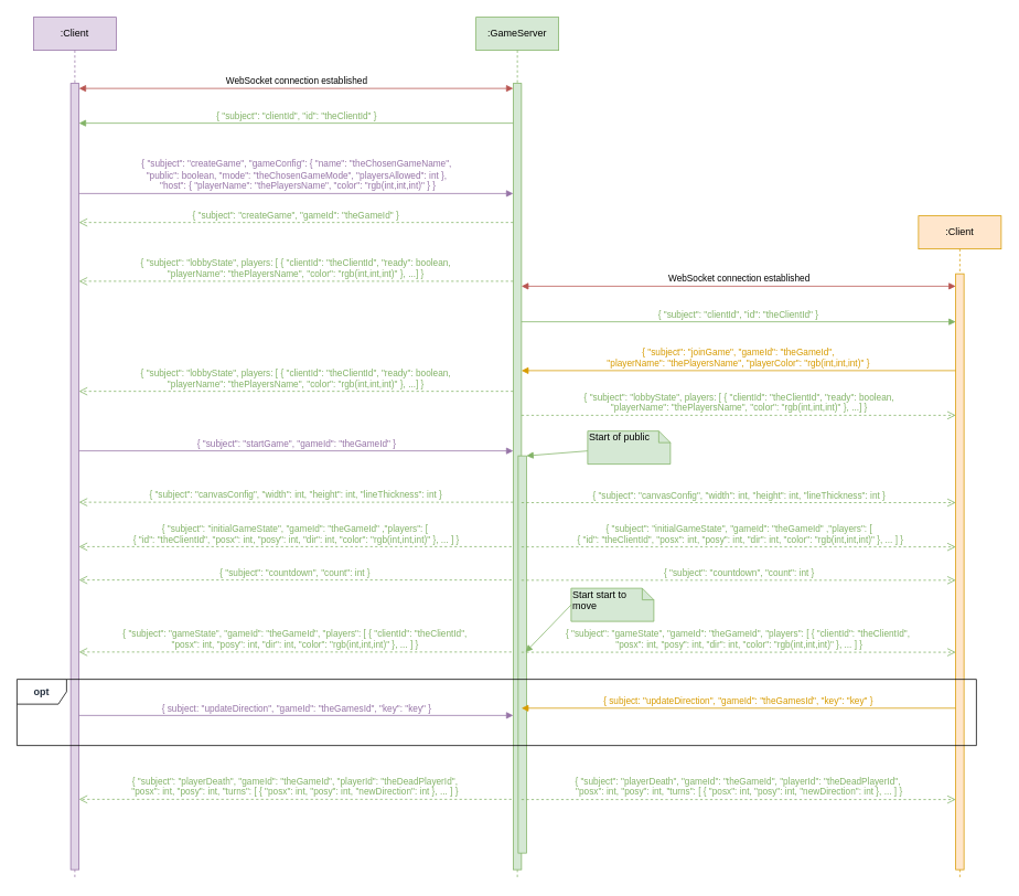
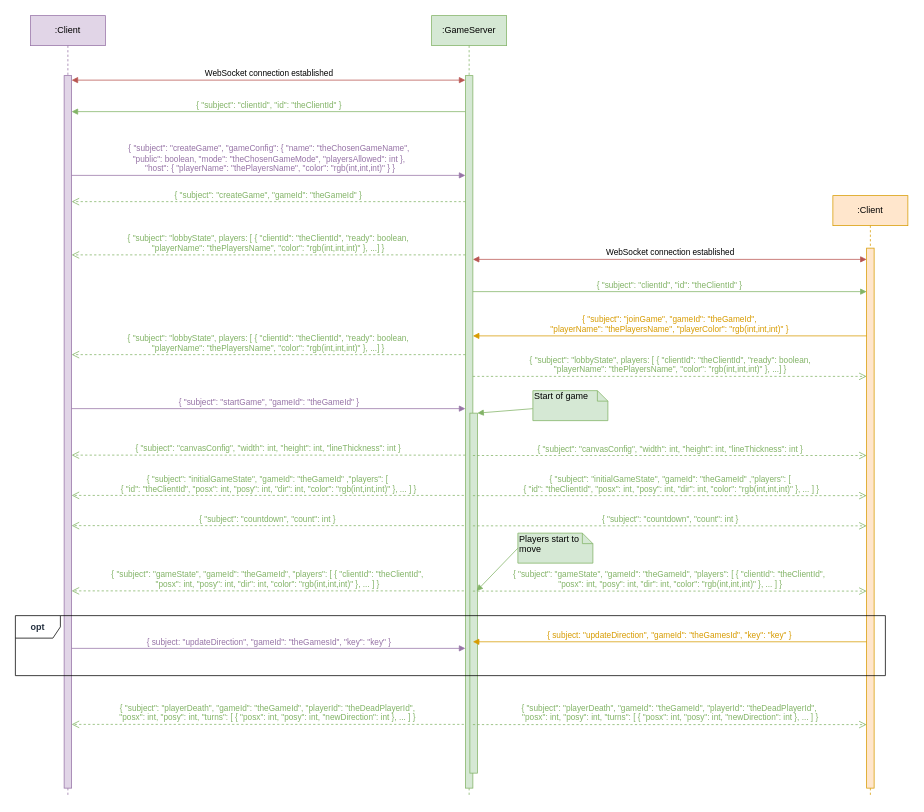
  <mxCell id="0" />
  <mxCell id="1" parent="0" />
  <mxCell id="2" value=":GameServer" style="shape=umlLifeline;perimeter=lifelinePerimeter;whiteSpace=wrap;html=1;container=1;collapsible=0;recursiveResize=0;outlineConnect=0;fillColor=#d5e8d4;strokeColor=#82b366;" vertex="1" parent="1"><mxGeometry x="575" y="20" width="100" height="1040" as="geometry" /></mxCell>
  <mxCell id="3" value="" style="html=1;points=[];perimeter=orthogonalPerimeter;fillColor=#d5e8d4;strokeColor=#82b366;" vertex="1" parent="2"><mxGeometry x="45" y="80" width="10" height="950" as="geometry" /></mxCell>
  <mxCell id="4" value="" style="html=1;points=[];perimeter=orthogonalPerimeter;fillColor=#d5e8d4;strokeColor=#82b366;" vertex="1" parent="2"><mxGeometry x="51" y="530" width="10" height="480" as="geometry" /></mxCell>
  <mxCell id="5" value=":Client" style="shape=umlLifeline;perimeter=lifelinePerimeter;whiteSpace=wrap;html=1;container=1;collapsible=0;recursiveResize=0;outlineConnect=0;fillColor=#e1d5e7;strokeColor=#9673a6;" vertex="1" parent="1"><mxGeometry x="40" y="20" width="100" height="1040" as="geometry" /></mxCell>
  <mxCell id="6" value="" style="html=1;points=[];perimeter=orthogonalPerimeter;fillColor=#e1d5e7;strokeColor=#9673a6;" vertex="1" parent="5"><mxGeometry x="45" y="80" width="10" height="950" as="geometry" /></mxCell>
  <mxCell id="7" value=":Client" style="shape=umlLifeline;perimeter=lifelinePerimeter;whiteSpace=wrap;html=1;container=1;collapsible=0;recursiveResize=0;outlineConnect=0;fillColor=#ffe6cc;strokeColor=#d79b00;" vertex="1" parent="1"><mxGeometry x="1110" y="260" width="100" height="800" as="geometry" /></mxCell>
  <mxCell id="8" value="" style="html=1;points=[];perimeter=orthogonalPerimeter;fillColor=#ffe6cc;strokeColor=#d79b00;" vertex="1" parent="7"><mxGeometry x="45" y="70" width="10" height="720" as="geometry" /></mxCell>
  <mxCell id="9" value="&lt;b&gt;&lt;font color=&quot;#232f3e&quot;&gt;opt&lt;/font&gt;&lt;/b&gt;" style="shape=umlFrame;whiteSpace=wrap;html=1;fontColor=#D79B00;" vertex="1" parent="1"><mxGeometry x="20" y="820" width="1160" height="80" as="geometry" /></mxCell>
  <mxCell id="10" value="{ subject: &quot;updateDirection&quot;, &quot;gameId&quot;: &quot;theGamesId&quot;, &quot;key&quot;: &quot;key&quot; }" style="html=1;verticalAlign=bottom;endArrow=block;fontColor=#D79B00;fillColor=#ffe6cc;strokeColor=#d79b00;exitX=0;exitY=0.729;exitDx=0;exitDy=0;exitPerimeter=0;" edge="1" parent="1" source="8" target="3"><mxGeometry relative="1" as="geometry"><mxPoint x="1155" y="850" as="sourcePoint" /><mxPoint x="630" y="850" as="targetPoint" /></mxGeometry></mxCell>
  <mxCell id="11" value="&lt;div&gt;{ &quot;subject&quot;: &quot;playerDeath&quot;, &quot;gameId&quot;: &quot;theGameId&quot;, &quot;playerId&quot;: &quot;theDeadPlayerId&quot;,&amp;nbsp;&lt;/div&gt;&lt;div&gt;&quot;posx&quot;: int, &quot;posy&quot;: int, &quot;turns&quot;: [ { &quot;posx&quot;: int, &quot;posy&quot;: int, &quot;newDirection&quot;: int }, ... ] }&lt;/div&gt;" style="html=1;verticalAlign=bottom;endArrow=open;dashed=1;endSize=8;fontColor=#82B366;fillColor=#d5e8d4;strokeColor=#82b366;" edge="1" parent="1"><mxGeometry relative="1" as="geometry"><mxPoint x="1155" y="965.28" as="targetPoint" /><mxPoint x="630" y="965.28" as="sourcePoint" /></mxGeometry></mxCell>
  <mxCell id="12" value="&lt;div&gt;{ &quot;subject&quot;: &quot;gameState&quot;, &quot;gameId&quot;: &quot;theGameId&quot;, &quot;players&quot;: [ { &quot;clientId&quot;: &quot;theClientId&quot;,&amp;nbsp;&lt;/div&gt;&lt;div&gt;&quot;posx&quot;: int, &quot;posy&quot;: int, &quot;dir&quot;: int, &quot;color&quot;: &quot;rgb(int,int,int)&quot; }, ... ] }&lt;/div&gt;" style="html=1;verticalAlign=bottom;endArrow=open;dashed=1;endSize=8;fontColor=#82B366;fillColor=#d5e8d4;strokeColor=#82b366;" edge="1" parent="1"><mxGeometry relative="1" as="geometry"><mxPoint x="1155" y="787.28" as="targetPoint" /><mxPoint x="630" y="787.28" as="sourcePoint" /></mxGeometry></mxCell>
  <mxCell id="13" value="{ &quot;subject&quot;: &quot;countdown&quot;, &quot;count&quot;: int }" style="html=1;verticalAlign=bottom;endArrow=open;dashed=1;endSize=8;fontColor=#82B366;fillColor=#d5e8d4;strokeColor=#82b366;" edge="1" parent="1"><mxGeometry relative="1" as="geometry"><mxPoint x="1155" y="700.28" as="targetPoint" /><mxPoint x="630" y="700.28" as="sourcePoint" /></mxGeometry></mxCell>
  <mxCell id="14" value="{ &quot;subject&quot;: &quot;initialGameState&quot;, &quot;gameId&quot;: &quot;theGameId&quot; ,&quot;players&quot;: [&lt;br&gt;&amp;nbsp;{ &quot;id&quot;: &quot;theClientId&quot;, &quot;posx&quot;: int, &quot;posy&quot;: int, &quot;dir&quot;: int, &quot;color&quot;: &quot;rgb(int,int,int)&quot; }, ... ] }" style="html=1;verticalAlign=bottom;endArrow=open;dashed=1;endSize=8;fontColor=#82B366;fillColor=#d5e8d4;strokeColor=#82b366;" edge="1" parent="1"><mxGeometry relative="1" as="geometry"><mxPoint x="1155" y="660" as="targetPoint" /><mxPoint x="630" y="660" as="sourcePoint" /></mxGeometry></mxCell>
  <mxCell id="15" value="{ &quot;subject&quot;: &quot;canvasConfig&quot;, &quot;width&quot;: int, &quot;height&quot;: int, &quot;lineThickness&quot;: int }" style="html=1;verticalAlign=bottom;endArrow=open;dashed=1;endSize=8;fontColor=#82B366;fillColor=#d5e8d4;strokeColor=#82b366;" edge="1" parent="1" source="3"><mxGeometry relative="1" as="geometry"><mxPoint x="1155" y="606.5" as="targetPoint" /><mxPoint x="630" y="606.5" as="sourcePoint" /></mxGeometry></mxCell>
  <mxCell id="16" value="WebSocket connection established" style="html=1;verticalAlign=bottom;endArrow=block;startArrow=block;startFill=1;fillColor=#f8cecc;strokeColor=#b85450;" edge="1" parent="1"><mxGeometry relative="1" as="geometry"><mxPoint x="95" y="106" as="sourcePoint" /><mxPoint x="620" y="106" as="targetPoint" /></mxGeometry></mxCell>
  <mxCell id="17" value="{ &quot;subject&quot;: &quot;clientId&quot;, &quot;id&quot;: &quot;theClientId&quot; }" style="html=1;verticalAlign=bottom;endArrow=none;startArrow=block;startFill=1;endFill=0;fillColor=#d5e8d4;strokeColor=#82b366;fontColor=#82B366;" edge="1" parent="1"><mxGeometry relative="1" as="geometry"><mxPoint x="95" y="148" as="sourcePoint" /><mxPoint x="620" y="148" as="targetPoint" /></mxGeometry></mxCell>
  <mxCell id="18" value="{ &quot;subject&quot;: &quot;createGame&quot;, &quot;gameConfig&quot;: { &quot;name&quot;: &quot;theChosenGameName&quot;, &lt;br&gt;&quot;public&quot;: boolean,&amp;nbsp;&quot;mode&quot;: &quot;theChosenGameMode&quot;,&amp;nbsp;&quot;playersAllowed&quot;: int },&lt;br&gt;&amp;nbsp;&quot;host&quot;: { &quot;playerName&quot;: &quot;thePlayersName&quot;, &quot;color&quot;: &quot;rgb(int,int,int)&quot; } }" style="html=1;verticalAlign=bottom;endArrow=block;entryX=0;entryY=0;fontColor=#9673A6;fillColor=#e1d5e7;strokeColor=#9673a6;" edge="1" parent="1"><mxGeometry relative="1" as="geometry"><mxPoint x="95" y="233" as="sourcePoint" /><mxPoint x="620" y="233" as="targetPoint" /></mxGeometry></mxCell>
  <mxCell id="19" value="{ &quot;subject&quot;: &quot;lobbyState&quot;, players: [ { &quot;clientId&quot;: &quot;theClientId&quot;, &quot;ready&quot;: boolean, &lt;br&gt;&quot;playerName&quot;: &quot;thePlayersName&quot;, &quot;color&quot;: &quot;rgb(int,int,int)&quot; }, ...] }" style="html=1;verticalAlign=bottom;endArrow=open;dashed=1;endSize=8;fontColor=#82B366;fillColor=#d5e8d4;strokeColor=#82b366;" edge="1" source="3" parent="1"><mxGeometry relative="1" as="geometry"><mxPoint x="95" y="339" as="targetPoint" /><mxPoint x="705" y="339" as="sourcePoint" /></mxGeometry></mxCell>
  <mxCell id="20" value="{ &quot;subject&quot;: &quot;createGame&quot;, &quot;gameId&quot;: &quot;theGameId&quot; }" style="html=1;verticalAlign=bottom;endArrow=open;dashed=1;endSize=8;fontColor=#82B366;fillColor=#d5e8d4;strokeColor=#82b366;" edge="1" parent="1" source="3"><mxGeometry relative="1" as="geometry"><mxPoint x="95" y="268" as="targetPoint" /><mxPoint x="705" y="268" as="sourcePoint" /></mxGeometry></mxCell>
  <mxCell id="21" value="WebSocket connection established" style="html=1;verticalAlign=bottom;endArrow=block;startArrow=block;startFill=1;fillColor=#f8cecc;strokeColor=#b85450;" edge="1" parent="1"><mxGeometry relative="1" as="geometry"><mxPoint x="630" y="345" as="sourcePoint" /><mxPoint x="1155" y="345" as="targetPoint" /></mxGeometry></mxCell>
  <mxCell id="22" value="{ &quot;subject&quot;: &quot;clientId&quot;, &quot;id&quot;: &quot;theClientId&quot; }" style="html=1;verticalAlign=bottom;endArrow=none;startArrow=block;startFill=1;endFill=0;fillColor=#d5e8d4;strokeColor=#82b366;fontColor=#82B366;" edge="1" parent="1"><mxGeometry relative="1" as="geometry"><mxPoint x="1155" y="388" as="sourcePoint" /><mxPoint x="630" y="388" as="targetPoint" /></mxGeometry></mxCell>
  <mxCell id="23" value="{ &quot;subject&quot;: &quot;joinGame&quot;, &quot;gameId&quot;: &quot;theGameId&quot;, &lt;br&gt;&quot;playerName&quot;: &quot;thePlayersName&quot;, &quot;playerColor&quot;: &quot;rgb(int,int,int)&quot; }" style="html=1;verticalAlign=bottom;endArrow=block;fontColor=#D79B00;fillColor=#ffe6cc;strokeColor=#d79b00;" edge="1" parent="1"><mxGeometry relative="1" as="geometry"><mxPoint x="1155" y="447" as="sourcePoint" /><mxPoint x="630" y="447" as="targetPoint" /></mxGeometry></mxCell>
  <mxCell id="24" value="{ &quot;subject&quot;: &quot;lobbyState&quot;, players: [ { &quot;clientId&quot;: &quot;theClientId&quot;, &quot;ready&quot;: boolean, &lt;br&gt;&quot;playerName&quot;: &quot;thePlayersName&quot;, &quot;color&quot;: &quot;rgb(int,int,int)&quot; }, ...] }" style="html=1;verticalAlign=bottom;endArrow=open;dashed=1;endSize=8;fontColor=#82B366;fillColor=#d5e8d4;strokeColor=#82b366;" edge="1" parent="1"><mxGeometry relative="1" as="geometry"><mxPoint x="95" y="472" as="targetPoint" /><mxPoint x="620" y="472" as="sourcePoint" /></mxGeometry></mxCell>
  <mxCell id="25" value="{ &quot;subject&quot;: &quot;lobbyState&quot;, players: [ { &quot;clientId&quot;: &quot;theClientId&quot;, &quot;ready&quot;: boolean, &lt;br&gt;&quot;playerName&quot;: &quot;thePlayersName&quot;, &quot;color&quot;: &quot;rgb(int,int,int)&quot; }, ...] }" style="html=1;verticalAlign=bottom;endArrow=open;dashed=1;endSize=8;fontColor=#82B366;fillColor=#d5e8d4;strokeColor=#82b366;" edge="1" parent="1"><mxGeometry relative="1" as="geometry"><mxPoint x="1155" y="501" as="targetPoint" /><mxPoint x="630" y="501" as="sourcePoint" /></mxGeometry></mxCell>
  <mxCell id="26" value="{ &quot;subject&quot;: &quot;startGame&quot;, &quot;gameId&quot;: &quot;theGameId&quot; }" style="html=1;verticalAlign=bottom;endArrow=block;fontColor=#9673A6;fillColor=#e1d5e7;strokeColor=#9673a6;" edge="1" parent="1"><mxGeometry relative="1" as="geometry"><mxPoint x="95" y="544" as="sourcePoint" /><mxPoint x="620" y="544" as="targetPoint" /></mxGeometry></mxCell>
  <mxCell id="27" value="{ &quot;subject&quot;: &quot;canvasConfig&quot;, &quot;width&quot;: int, &quot;height&quot;: int, &quot;lineThickness&quot;: int }" style="html=1;verticalAlign=bottom;endArrow=open;dashed=1;endSize=8;fontColor=#82B366;fillColor=#d5e8d4;strokeColor=#82b366;" edge="1" parent="1"><mxGeometry relative="1" as="geometry"><mxPoint x="95" y="606" as="targetPoint" /><mxPoint x="620" y="606" as="sourcePoint" /></mxGeometry></mxCell>
  <mxCell id="28" value="" style="rounded=0;orthogonalLoop=1;jettySize=auto;html=1;startArrow=none;startFill=0;endArrow=block;endFill=1;fontColor=#D79B00;fillColor=#d5e8d4;strokeColor=#82b366;" edge="1" parent="1" source="29" target="4"><mxGeometry relative="1" as="geometry" /></mxCell>
- <mxCell id="29" value="Start of public" style="shape=note;whiteSpace=wrap;html=1;size=14;verticalAlign=top;align=left;spacingTop=-6;fillColor=#d5e8d4;strokeColor=#82b366;" vertex="1" parent="1"><mxGeometry x="710" y="520" width="100" height="40" as="geometry" /></mxCell>
+ <mxCell id="29" value="Start of game" style="shape=note;whiteSpace=wrap;html=1;size=14;verticalAlign=top;align=left;spacingTop=-6;fillColor=#d5e8d4;strokeColor=#82b366;" vertex="1" parent="1"><mxGeometry x="710" y="520" width="100" height="40" as="geometry" /></mxCell>
  <mxCell id="30" value="{ &quot;subject&quot;: &quot;initialGameState&quot;, &quot;gameId&quot;: &quot;theGameId&quot; ,&quot;players&quot;: [&lt;br&gt;&amp;nbsp;{ &quot;id&quot;: &quot;theClientId&quot;, &quot;posx&quot;: int, &quot;posy&quot;: int, &quot;dir&quot;: int, &quot;color&quot;: &quot;rgb(int,int,int)&quot; }, ... ] }" style="html=1;verticalAlign=bottom;endArrow=open;dashed=1;endSize=8;fontColor=#82B366;fillColor=#d5e8d4;strokeColor=#82b366;exitX=-0.2;exitY=0.829;exitDx=0;exitDy=0;exitPerimeter=0;" edge="1" parent="1"><mxGeometry relative="1" as="geometry"><mxPoint x="95" y="659.72" as="targetPoint" /><mxPoint x="618" y="659.72" as="sourcePoint" /></mxGeometry></mxCell>
  <mxCell id="31" value="{ &quot;subject&quot;: &quot;countdown&quot;, &quot;count&quot;: int }" style="html=1;verticalAlign=bottom;endArrow=open;dashed=1;endSize=8;fontColor=#82B366;fillColor=#d5e8d4;strokeColor=#82b366;exitX=-0.2;exitY=0.829;exitDx=0;exitDy=0;exitPerimeter=0;" edge="1" parent="1"><mxGeometry relative="1" as="geometry"><mxPoint x="95" y="700" as="targetPoint" /><mxPoint x="618" y="700" as="sourcePoint" /></mxGeometry></mxCell>
  <mxCell id="32" value="{ &quot;subject&quot;: &quot;gameState&quot;, &quot;gameId&quot;: &quot;theGameId&quot;, &quot;players&quot;: [ { &quot;clientId&quot;: &quot;theClientId&quot;, &lt;br&gt;&quot;posx&quot;: int, &quot;posy&quot;: int, &quot;dir&quot;: int, &quot;color&quot;: &quot;rgb(int,int,int)&quot; }, ... ] }" style="html=1;verticalAlign=bottom;endArrow=open;dashed=1;endSize=8;fontColor=#82B366;fillColor=#d5e8d4;strokeColor=#82b366;exitX=-0.2;exitY=0.829;exitDx=0;exitDy=0;exitPerimeter=0;" edge="1" parent="1"><mxGeometry relative="1" as="geometry"><mxPoint x="95" y="787" as="targetPoint" /><mxPoint x="618" y="787" as="sourcePoint" /></mxGeometry></mxCell>
- <mxCell id="33" value="Start start to move" style="shape=note;whiteSpace=wrap;html=1;size=14;verticalAlign=top;align=left;spacingTop=-6;fillColor=#d5e8d4;strokeColor=#82b366;" vertex="1" parent="1"><mxGeometry x="690" y="710" width="100" height="40" as="geometry" /></mxCell>
+ <mxCell id="33" value="Players start to move" style="shape=note;whiteSpace=wrap;html=1;size=14;verticalAlign=top;align=left;spacingTop=-6;fillColor=#d5e8d4;strokeColor=#82b366;" vertex="1" parent="1"><mxGeometry x="690" y="710" width="100" height="40" as="geometry" /></mxCell>
  <mxCell id="34" value="" style="rounded=0;orthogonalLoop=1;jettySize=auto;html=1;startArrow=none;startFill=0;endArrow=block;endFill=1;fontColor=#D79B00;fillColor=#d5e8d4;strokeColor=#82b366;exitX=0;exitY=0.5;exitDx=0;exitDy=0;exitPerimeter=0;entryX=0.9;entryY=0.494;entryDx=0;entryDy=0;entryPerimeter=0;" edge="1" parent="1" source="33" target="4"><mxGeometry relative="1" as="geometry"><mxPoint x="720" y="554.032" as="sourcePoint" /><mxPoint x="646" y="560" as="targetPoint" /></mxGeometry></mxCell>
  <mxCell id="35" value="{ subject: &quot;updateDirection&quot;, &quot;gameId&quot;: &quot;theGamesId&quot;, &quot;key&quot;: &quot;key&quot; }" style="html=1;verticalAlign=bottom;endArrow=block;fontColor=#9673A6;fillColor=#e1d5e7;strokeColor=#9673a6;entryX=0;entryY=0.767;entryDx=0;entryDy=0;entryPerimeter=0;" edge="1" parent="1"><mxGeometry relative="1" as="geometry"><mxPoint x="95" y="863.65" as="sourcePoint" /><mxPoint x="620" y="863.65" as="targetPoint" /></mxGeometry></mxCell>
  <mxCell id="36" value="{ &quot;subject&quot;: &quot;playerDeath&quot;, &quot;gameId&quot;: &quot;theGameId&quot;, &quot;playerId&quot;: &quot;theDeadPlayerId&quot;, &lt;br&gt;&quot;posx&quot;: int, &quot;posy&quot;: int, &quot;turns&quot;: [ { &quot;posx&quot;: int, &quot;posy&quot;: int, &quot;newDirection&quot;: int }, ... ] }" style="html=1;verticalAlign=bottom;endArrow=open;dashed=1;endSize=8;fontColor=#82B366;fillColor=#d5e8d4;strokeColor=#82b366;exitX=-0.2;exitY=0.829;exitDx=0;exitDy=0;exitPerimeter=0;" edge="1" parent="1"><mxGeometry relative="1" as="geometry"><mxPoint x="95" y="965" as="targetPoint" /><mxPoint x="618" y="965" as="sourcePoint" /></mxGeometry></mxCell>
